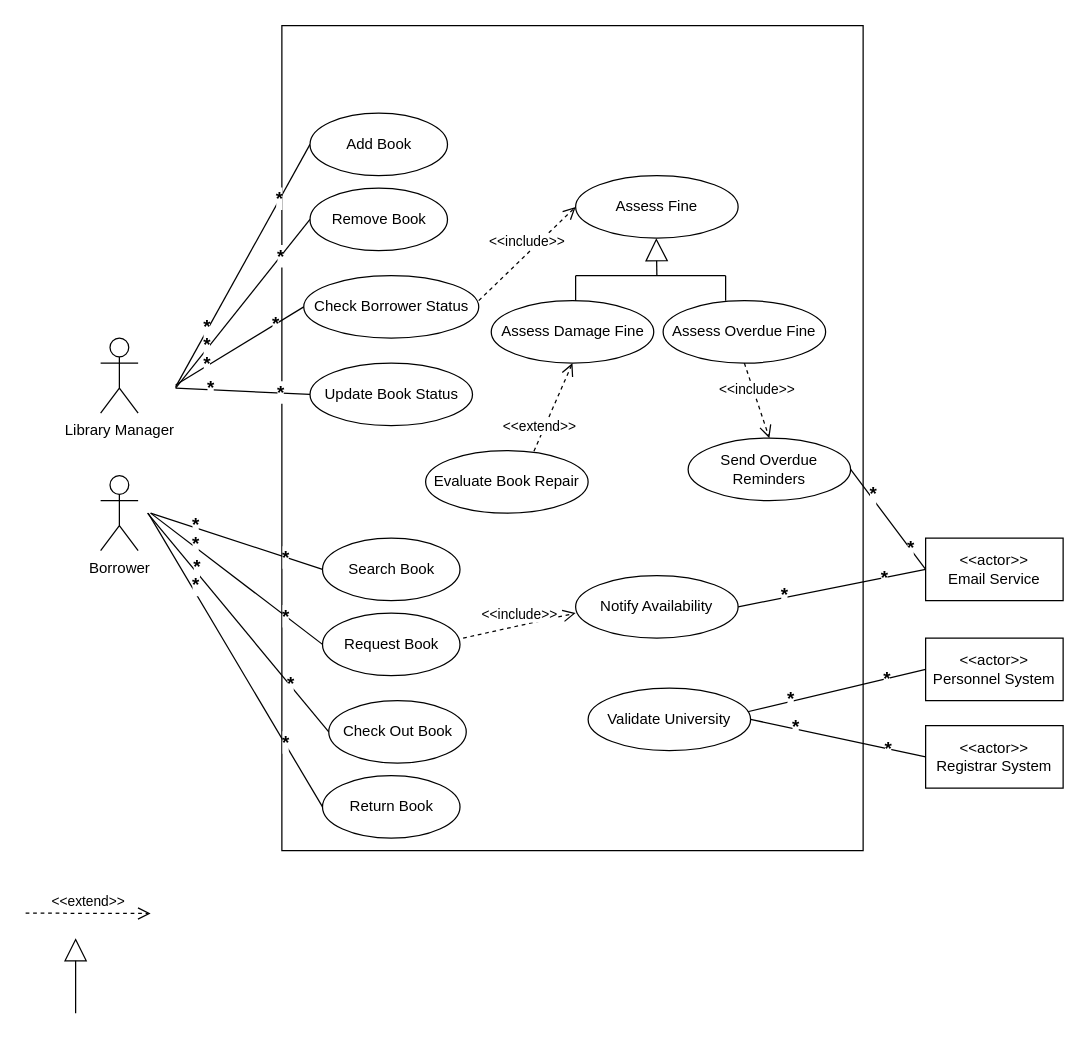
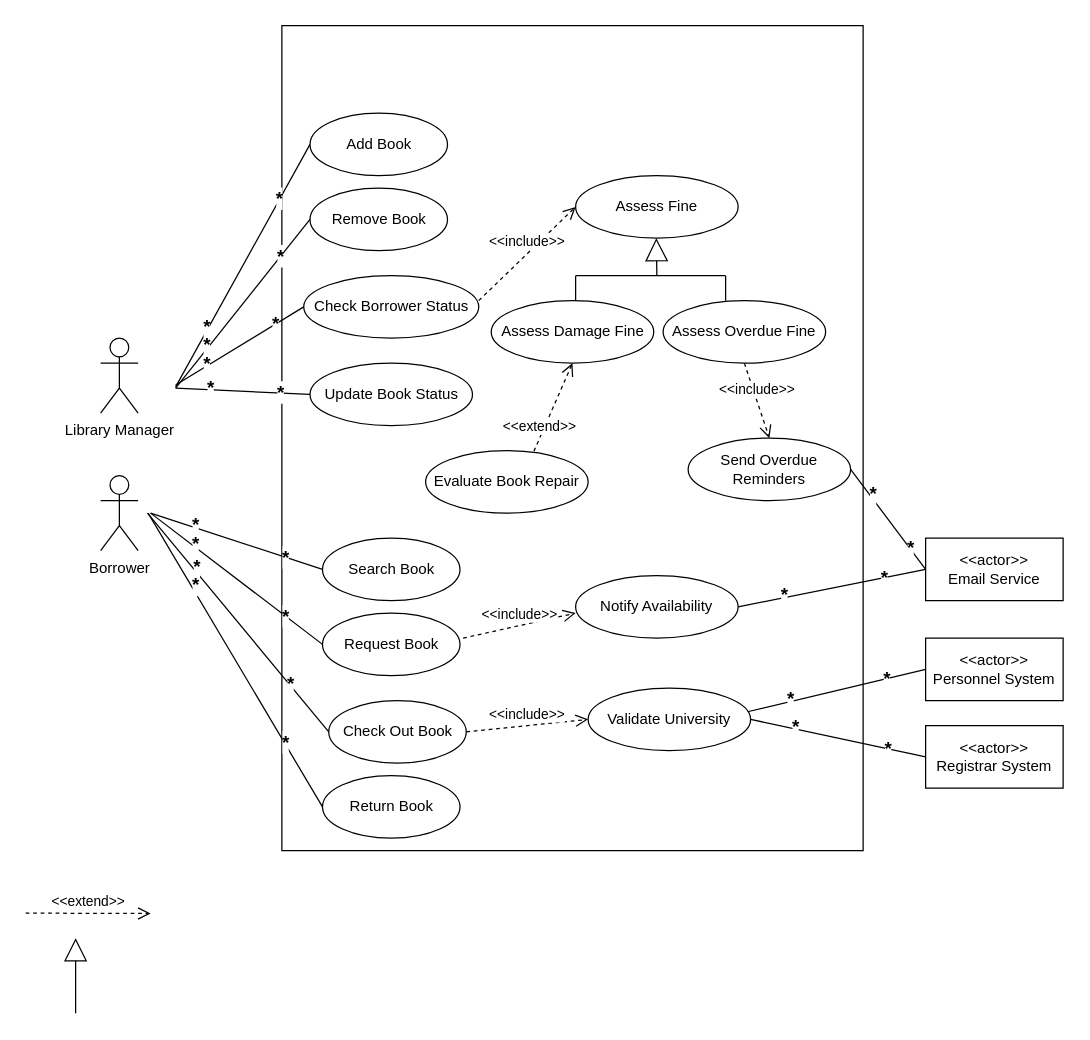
  <mxCell id="0" />
  <mxCell id="1" parent="0" />
  <mxCell id="2" value="Borrower" style="shape=umlActor;verticalLabelPosition=bottom;verticalAlign=top;html=1;" vertex="1" parent="1"><mxGeometry x="80" y="380" width="30" height="60" as="geometry" /></mxCell>
  <mxCell id="3" value="Library Manager" style="shape=umlActor;verticalLabelPosition=bottom;verticalAlign=top;html=1;" vertex="1" parent="1"><mxGeometry x="80" y="270" width="30" height="60" as="geometry" /></mxCell>
  <mxCell id="4" value="" style="html=1;whiteSpace=wrap;" vertex="1" parent="1"><mxGeometry x="225" y="20" width="465" height="660" as="geometry" /></mxCell>
  <mxCell id="5" value="" style="endArrow=none;html=1;rounded=0;entryX=0;entryY=0.5;entryDx=0;entryDy=0;" edge="1" parent="1" target="32"><mxGeometry width="50" height="50" relative="1" as="geometry"><mxPoint x="140" y="309" as="sourcePoint" /><mxPoint x="235" y="313" as="targetPoint" /></mxGeometry></mxCell>
  <mxCell id="6" value="&lt;font style=&quot;font-size: 15px;&quot;&gt;&lt;b&gt;*&lt;/b&gt;&lt;/font&gt;" style="edgeLabel;html=1;align=center;verticalAlign=middle;resizable=0;points=[];" vertex="1" connectable="0" parent="5"><mxGeometry x="-0.501" y="3" relative="1" as="geometry"><mxPoint as="offset" /></mxGeometry></mxCell>
  <mxCell id="7" value="&lt;font style=&quot;font-size: 15px;&quot;&gt;&lt;b&gt;*&lt;/b&gt;&lt;/font&gt;" style="edgeLabel;html=1;align=center;verticalAlign=middle;resizable=0;points=[];" vertex="1" connectable="0" parent="5"><mxGeometry x="0.561" y="1" relative="1" as="geometry"><mxPoint as="offset" /></mxGeometry></mxCell>
  <mxCell id="8" value="" style="endArrow=none;html=1;rounded=0;entryX=0;entryY=0.5;entryDx=0;entryDy=0;" edge="1" parent="1" target="11"><mxGeometry width="50" height="50" relative="1" as="geometry"><mxPoint x="120" y="410" as="sourcePoint" /><mxPoint x="235" y="375" as="targetPoint" /></mxGeometry></mxCell>
  <mxCell id="9" value="&lt;font style=&quot;font-size: 15px;&quot;&gt;&lt;b&gt;*&lt;/b&gt;&lt;/font&gt;" style="edgeLabel;html=1;align=center;verticalAlign=middle;resizable=0;points=[];" vertex="1" connectable="0" parent="8"><mxGeometry x="-0.501" y="3" relative="1" as="geometry"><mxPoint as="offset" /></mxGeometry></mxCell>
  <mxCell id="10" value="&lt;font style=&quot;font-size: 15px;&quot;&gt;&lt;b&gt;*&lt;/b&gt;&lt;/font&gt;" style="edgeLabel;html=1;align=center;verticalAlign=middle;resizable=0;points=[];" vertex="1" connectable="0" parent="8"><mxGeometry x="0.561" y="1" relative="1" as="geometry"><mxPoint as="offset" /></mxGeometry></mxCell>
  <mxCell id="11" value="Search Book" style="ellipse;whiteSpace=wrap;html=1;" vertex="1" parent="1"><mxGeometry x="257.5" y="430" width="110" height="50" as="geometry" /></mxCell>
  <mxCell id="12" value="Request Book" style="ellipse;whiteSpace=wrap;html=1;" vertex="1" parent="1"><mxGeometry x="257.5" y="490" width="110" height="50" as="geometry" /></mxCell>
  <mxCell id="13" value="Check Out Book" style="ellipse;whiteSpace=wrap;html=1;" vertex="1" parent="1"><mxGeometry x="262.5" y="560" width="110" height="50" as="geometry" /></mxCell>
  <mxCell id="14" value="&amp;lt;&amp;lt;actor&amp;gt;&amp;gt;&lt;br&gt;Registrar System" style="html=1;whiteSpace=wrap;" vertex="1" parent="1"><mxGeometry x="740" y="580" width="110" height="50" as="geometry" /></mxCell>
  <mxCell id="15" value="" style="endArrow=none;html=1;rounded=0;entryX=0;entryY=0.5;entryDx=0;entryDy=0;" edge="1" parent="1" target="12"><mxGeometry width="50" height="50" relative="1" as="geometry"><mxPoint x="120" y="410" as="sourcePoint" /><mxPoint x="240" y="407.5" as="targetPoint" /></mxGeometry></mxCell>
  <mxCell id="16" value="&lt;font style=&quot;font-size: 15px;&quot;&gt;&lt;b&gt;*&lt;/b&gt;&lt;/font&gt;" style="edgeLabel;html=1;align=center;verticalAlign=middle;resizable=0;points=[];" vertex="1" connectable="0" parent="15"><mxGeometry x="-0.501" y="3" relative="1" as="geometry"><mxPoint as="offset" /></mxGeometry></mxCell>
  <mxCell id="17" value="&lt;font style=&quot;font-size: 15px;&quot;&gt;&lt;b&gt;*&lt;/b&gt;&lt;/font&gt;" style="edgeLabel;html=1;align=center;verticalAlign=middle;resizable=0;points=[];" vertex="1" connectable="0" parent="15"><mxGeometry x="0.561" y="1" relative="1" as="geometry"><mxPoint as="offset" /></mxGeometry></mxCell>
  <mxCell id="18" value="" style="endArrow=none;html=1;rounded=0;entryX=0;entryY=0.5;entryDx=0;entryDy=0;" edge="1" parent="1" target="13"><mxGeometry width="50" height="50" relative="1" as="geometry"><mxPoint x="117.5" y="410" as="sourcePoint" /><mxPoint x="237.5" y="465" as="targetPoint" /></mxGeometry></mxCell>
  <mxCell id="19" value="&lt;font style=&quot;font-size: 15px;&quot;&gt;&lt;b&gt;*&lt;/b&gt;&lt;/font&gt;" style="edgeLabel;html=1;align=center;verticalAlign=middle;resizable=0;points=[];" vertex="1" connectable="0" parent="18"><mxGeometry x="-0.501" y="3" relative="1" as="geometry"><mxPoint as="offset" /></mxGeometry></mxCell>
  <mxCell id="20" value="&lt;font style=&quot;font-size: 15px;&quot;&gt;&lt;b&gt;*&lt;/b&gt;&lt;/font&gt;" style="edgeLabel;html=1;align=center;verticalAlign=middle;resizable=0;points=[];" vertex="1" connectable="0" parent="18"><mxGeometry x="0.561" y="1" relative="1" as="geometry"><mxPoint as="offset" /></mxGeometry></mxCell>
  <mxCell id="21" value="" style="endArrow=none;html=1;rounded=0;entryX=0;entryY=0.5;entryDx=0;entryDy=0;exitX=1;exitY=0.5;exitDx=0;exitDy=0;" edge="1" parent="1" source="28" target="14"><mxGeometry width="50" height="50" relative="1" as="geometry"><mxPoint x="347.5" y="525" as="sourcePoint" /><mxPoint x="465.5" y="520" as="targetPoint" /></mxGeometry></mxCell>
  <mxCell id="22" value="&lt;font style=&quot;font-size: 15px;&quot;&gt;&lt;b&gt;*&lt;/b&gt;&lt;/font&gt;" style="edgeLabel;html=1;align=center;verticalAlign=middle;resizable=0;points=[];" vertex="1" connectable="0" parent="21"><mxGeometry x="-0.501" y="3" relative="1" as="geometry"><mxPoint as="offset" /></mxGeometry></mxCell>
  <mxCell id="23" value="&lt;font style=&quot;font-size: 15px;&quot;&gt;&lt;b&gt;*&lt;/b&gt;&lt;/font&gt;" style="edgeLabel;html=1;align=center;verticalAlign=middle;resizable=0;points=[];" vertex="1" connectable="0" parent="21"><mxGeometry x="0.561" y="1" relative="1" as="geometry"><mxPoint as="offset" /></mxGeometry></mxCell>
  <mxCell id="24" value="&amp;lt;&amp;lt;actor&amp;gt;&amp;gt;&lt;br&gt;Personnel System" style="html=1;whiteSpace=wrap;" vertex="1" parent="1"><mxGeometry x="740" y="510" width="110" height="50" as="geometry" /></mxCell>
  <mxCell id="25" value="" style="endArrow=none;html=1;rounded=0;entryX=0;entryY=0.5;entryDx=0;entryDy=0;exitX=0.969;exitY=0.386;exitDx=0;exitDy=0;exitPerimeter=0;" edge="1" parent="1" source="28" target="24"><mxGeometry width="50" height="50" relative="1" as="geometry"><mxPoint x="420" y="500" as="sourcePoint" /><mxPoint x="470" y="510" as="targetPoint" /></mxGeometry></mxCell>
  <mxCell id="26" value="&lt;font style=&quot;font-size: 15px;&quot;&gt;&lt;b&gt;*&lt;/b&gt;&lt;/font&gt;" style="edgeLabel;html=1;align=center;verticalAlign=middle;resizable=0;points=[];" vertex="1" connectable="0" parent="25"><mxGeometry x="-0.501" y="3" relative="1" as="geometry"><mxPoint as="offset" /></mxGeometry></mxCell>
  <mxCell id="27" value="&lt;font style=&quot;font-size: 15px;&quot;&gt;&lt;b&gt;*&lt;/b&gt;&lt;/font&gt;" style="edgeLabel;html=1;align=center;verticalAlign=middle;resizable=0;points=[];" vertex="1" connectable="0" parent="25"><mxGeometry x="0.561" y="1" relative="1" as="geometry"><mxPoint as="offset" /></mxGeometry></mxCell>
  <mxCell id="28" value="Validate University" style="ellipse;whiteSpace=wrap;html=1;" vertex="1" parent="1"><mxGeometry x="470" y="550" width="130" height="50" as="geometry" /></mxCell>
+ <mxCell id="29" value="&amp;lt;&amp;lt;include&amp;gt;&amp;gt;" style="html=1;verticalAlign=bottom;endArrow=open;dashed=1;endSize=8;curved=0;rounded=0;exitX=1;exitY=0.5;exitDx=0;exitDy=0;entryX=0;entryY=0.5;entryDx=0;entryDy=0;" edge="1" parent="1" source="13" target="28"><mxGeometry relative="1" as="geometry"><mxPoint x="440" y="514.62" as="sourcePoint" /><mxPoint x="360" y="514.62" as="targetPoint" /></mxGeometry></mxCell>
  <mxCell id="30" value="&amp;lt;&amp;lt;extend&amp;gt;&amp;gt;" style="html=1;verticalAlign=bottom;endArrow=open;dashed=1;endSize=8;curved=0;rounded=0;entryX=0.5;entryY=1;entryDx=0;entryDy=0;exitX=0.5;exitY=1;exitDx=0;exitDy=0;" edge="1" parent="1" source="66" target="59"><mxGeometry relative="1" as="geometry"><mxPoint x="10" y="720" as="sourcePoint" /><mxPoint x="110" y="720.31" as="targetPoint" /><mxPoint as="offset" /></mxGeometry></mxCell>
  <mxCell id="31" value="" style="endArrow=block;endSize=16;endFill=0;html=1;rounded=0;" edge="1" parent="1"><mxGeometry width="160" relative="1" as="geometry"><mxPoint x="60" y="810" as="sourcePoint" /><mxPoint x="60" y="750" as="targetPoint" /></mxGeometry></mxCell>
  <mxCell id="32" value="Add Book" style="ellipse;whiteSpace=wrap;html=1;" vertex="1" parent="1"><mxGeometry x="247.5" y="90" width="110" height="50" as="geometry" /></mxCell>
  <mxCell id="33" value="Remove Book" style="ellipse;whiteSpace=wrap;html=1;" vertex="1" parent="1"><mxGeometry x="247.5" y="150" width="110" height="50" as="geometry" /></mxCell>
  <mxCell id="34" value="" style="endArrow=none;html=1;rounded=0;entryX=0;entryY=0.5;entryDx=0;entryDy=0;" edge="1" parent="1" target="33"><mxGeometry width="50" height="50" relative="1" as="geometry"><mxPoint x="140" y="310" as="sourcePoint" /><mxPoint x="260" y="265" as="targetPoint" /></mxGeometry></mxCell>
  <mxCell id="35" value="&lt;font style=&quot;font-size: 15px;&quot;&gt;&lt;b&gt;*&lt;/b&gt;&lt;/font&gt;" style="edgeLabel;html=1;align=center;verticalAlign=middle;resizable=0;points=[];" vertex="1" connectable="0" parent="34"><mxGeometry x="-0.501" y="3" relative="1" as="geometry"><mxPoint as="offset" /></mxGeometry></mxCell>
  <mxCell id="36" value="&lt;font style=&quot;font-size: 15px;&quot;&gt;&lt;b&gt;*&lt;/b&gt;&lt;/font&gt;" style="edgeLabel;html=1;align=center;verticalAlign=middle;resizable=0;points=[];" vertex="1" connectable="0" parent="34"><mxGeometry x="0.561" y="1" relative="1" as="geometry"><mxPoint as="offset" /></mxGeometry></mxCell>
  <mxCell id="37" value="Return Book" style="ellipse;whiteSpace=wrap;html=1;" vertex="1" parent="1"><mxGeometry x="257.5" y="620" width="110" height="50" as="geometry" /></mxCell>
  <mxCell id="38" value="" style="endArrow=none;html=1;rounded=0;entryX=0;entryY=0.5;entryDx=0;entryDy=0;" edge="1" parent="1" target="37"><mxGeometry width="50" height="50" relative="1" as="geometry"><mxPoint x="118" y="410" as="sourcePoint" /><mxPoint x="265.5" y="545" as="targetPoint" /></mxGeometry></mxCell>
  <mxCell id="39" value="&lt;font style=&quot;font-size: 15px;&quot;&gt;&lt;b&gt;*&lt;/b&gt;&lt;/font&gt;" style="edgeLabel;html=1;align=center;verticalAlign=middle;resizable=0;points=[];" vertex="1" connectable="0" parent="38"><mxGeometry x="-0.501" y="3" relative="1" as="geometry"><mxPoint as="offset" /></mxGeometry></mxCell>
  <mxCell id="40" value="&lt;font style=&quot;font-size: 15px;&quot;&gt;&lt;b&gt;*&lt;/b&gt;&lt;/font&gt;" style="edgeLabel;html=1;align=center;verticalAlign=middle;resizable=0;points=[];" vertex="1" connectable="0" parent="38"><mxGeometry x="0.561" y="1" relative="1" as="geometry"><mxPoint as="offset" /></mxGeometry></mxCell>
  <mxCell id="41" value="&amp;lt;&amp;lt;include&amp;gt;&amp;gt;" style="html=1;verticalAlign=bottom;endArrow=open;dashed=1;endSize=8;curved=0;rounded=0;entryX=0;entryY=0.6;entryDx=0;entryDy=0;entryPerimeter=0;" edge="1" parent="1" target="42"><mxGeometry relative="1" as="geometry"><mxPoint x="370" y="510" as="sourcePoint" /><mxPoint x="455" y="430" as="targetPoint" /></mxGeometry></mxCell>
  <mxCell id="42" value="Notify Availability" style="ellipse;whiteSpace=wrap;html=1;" vertex="1" parent="1"><mxGeometry x="460" y="460" width="130" height="50" as="geometry" /></mxCell>
  <mxCell id="43" value="&amp;lt;&amp;lt;actor&amp;gt;&amp;gt;&lt;br&gt;Email Service" style="html=1;whiteSpace=wrap;" vertex="1" parent="1"><mxGeometry x="740" y="430" width="110" height="50" as="geometry" /></mxCell>
  <mxCell id="44" value="" style="endArrow=none;html=1;rounded=0;entryX=0;entryY=0.5;entryDx=0;entryDy=0;exitX=1;exitY=0.5;exitDx=0;exitDy=0;" edge="1" parent="1" source="42" target="43"><mxGeometry width="50" height="50" relative="1" as="geometry"><mxPoint x="580" y="410" as="sourcePoint" /><mxPoint x="724" y="346" as="targetPoint" /></mxGeometry></mxCell>
  <mxCell id="45" value="&lt;font style=&quot;font-size: 15px;&quot;&gt;&lt;b&gt;*&lt;/b&gt;&lt;/font&gt;" style="edgeLabel;html=1;align=center;verticalAlign=middle;resizable=0;points=[];" vertex="1" connectable="0" parent="44"><mxGeometry x="-0.501" y="3" relative="1" as="geometry"><mxPoint as="offset" /></mxGeometry></mxCell>
  <mxCell id="46" value="&lt;font style=&quot;font-size: 15px;&quot;&gt;&lt;b&gt;*&lt;/b&gt;&lt;/font&gt;" style="edgeLabel;html=1;align=center;verticalAlign=middle;resizable=0;points=[];" vertex="1" connectable="0" parent="44"><mxGeometry x="0.561" y="1" relative="1" as="geometry"><mxPoint as="offset" /></mxGeometry></mxCell>
  <mxCell id="47" value="Check Borrower Status" style="ellipse;whiteSpace=wrap;html=1;" vertex="1" parent="1"><mxGeometry x="242.5" y="220" width="140" height="50" as="geometry" /></mxCell>
  <mxCell id="48" value="" style="endArrow=none;html=1;rounded=0;entryX=0;entryY=0.5;entryDx=0;entryDy=0;" edge="1" parent="1" target="47"><mxGeometry width="50" height="50" relative="1" as="geometry"><mxPoint x="140" y="307.5" as="sourcePoint" /><mxPoint x="250" y="292.5" as="targetPoint" /></mxGeometry></mxCell>
  <mxCell id="49" value="&lt;font style=&quot;font-size: 15px;&quot;&gt;&lt;b&gt;*&lt;/b&gt;&lt;/font&gt;" style="edgeLabel;html=1;align=center;verticalAlign=middle;resizable=0;points=[];" vertex="1" connectable="0" parent="48"><mxGeometry x="-0.501" y="3" relative="1" as="geometry"><mxPoint as="offset" /></mxGeometry></mxCell>
  <mxCell id="50" value="&lt;font style=&quot;font-size: 15px;&quot;&gt;&lt;b&gt;*&lt;/b&gt;&lt;/font&gt;" style="edgeLabel;html=1;align=center;verticalAlign=middle;resizable=0;points=[];" vertex="1" connectable="0" parent="48"><mxGeometry x="0.561" y="1" relative="1" as="geometry"><mxPoint as="offset" /></mxGeometry></mxCell>
  <mxCell id="51" value="Update Book Status" style="ellipse;whiteSpace=wrap;html=1;" vertex="1" parent="1"><mxGeometry x="247.5" y="290" width="130" height="50" as="geometry" /></mxCell>
  <mxCell id="52" value="" style="endArrow=none;html=1;rounded=0;entryX=0;entryY=0.5;entryDx=0;entryDy=0;" edge="1" parent="1" target="51"><mxGeometry width="50" height="50" relative="1" as="geometry"><mxPoint x="140" y="310" as="sourcePoint" /><mxPoint x="245" y="287.5" as="targetPoint" /></mxGeometry></mxCell>
  <mxCell id="53" value="&lt;font style=&quot;font-size: 15px;&quot;&gt;&lt;b&gt;*&lt;/b&gt;&lt;/font&gt;" style="edgeLabel;html=1;align=center;verticalAlign=middle;resizable=0;points=[];" vertex="1" connectable="0" parent="52"><mxGeometry x="-0.501" y="3" relative="1" as="geometry"><mxPoint as="offset" /></mxGeometry></mxCell>
  <mxCell id="54" value="&lt;font style=&quot;font-size: 15px;&quot;&gt;&lt;b&gt;*&lt;/b&gt;&lt;/font&gt;" style="edgeLabel;html=1;align=center;verticalAlign=middle;resizable=0;points=[];" vertex="1" connectable="0" parent="52"><mxGeometry x="0.561" y="1" relative="1" as="geometry"><mxPoint as="offset" /></mxGeometry></mxCell>
  <mxCell id="55" value="Assess Fine" style="ellipse;whiteSpace=wrap;html=1;" vertex="1" parent="1"><mxGeometry x="460" y="140" width="130" height="50" as="geometry" /></mxCell>
  <mxCell id="56" value="&amp;lt;&amp;lt;include&amp;gt;&amp;gt;" style="html=1;verticalAlign=bottom;endArrow=open;dashed=1;endSize=8;curved=0;rounded=0;entryX=0;entryY=0.5;entryDx=0;entryDy=0;exitX=0.959;exitY=0.395;exitDx=0;exitDy=0;exitPerimeter=0;" edge="1" parent="1" target="55"><mxGeometry relative="1" as="geometry"><mxPoint x="382.5" y="240" as="sourcePoint" /><mxPoint x="469.5" y="150" as="targetPoint" /></mxGeometry></mxCell>
  <mxCell id="57" value="" style="endArrow=block;endSize=16;endFill=0;html=1;rounded=0;" edge="1" parent="1"><mxGeometry width="160" relative="1" as="geometry"><mxPoint x="525" y="220" as="sourcePoint" /><mxPoint x="524.52" as="targetPoint" y="190" /></mxGeometry></mxCell>
  <mxCell id="58" value="" style="endArrow=none;html=1;rounded=0;" edge="1" parent="1"><mxGeometry width="50" height="50" relative="1" as="geometry"><mxPoint x="460" y="220" as="sourcePoint" /><mxPoint x="580" y="220" as="targetPoint" /></mxGeometry></mxCell>
  <mxCell id="59" value="Assess Damage Fine" style="ellipse;whiteSpace=wrap;html=1;" vertex="1" parent="1"><mxGeometry x="392.5" y="240" width="130" height="50" as="geometry" /></mxCell>
  <mxCell id="60" value="Assess Overdue Fine" style="ellipse;whiteSpace=wrap;html=1;" vertex="1" parent="1"><mxGeometry x="530" y="240" width="130" height="50" as="geometry" /></mxCell>
  <mxCell id="61" value="" style="endArrow=none;html=1;rounded=0;" edge="1" parent="1"><mxGeometry width="50" height="50" relative="1" as="geometry"><mxPoint x="460" y="240" as="sourcePoint" /><mxPoint x="460" y="220" as="targetPoint" /></mxGeometry></mxCell>
  <mxCell id="62" value="" style="endArrow=none;html=1;rounded=0;" edge="1" parent="1"><mxGeometry width="50" height="50" relative="1" as="geometry"><mxPoint x="580" y="240" as="sourcePoint" /><mxPoint x="580" y="220" as="targetPoint" /></mxGeometry></mxCell>
  <mxCell id="63" value="&amp;lt;&amp;lt;include&amp;gt;&amp;gt;" style="html=1;verticalAlign=bottom;endArrow=open;dashed=1;endSize=8;curved=0;rounded=0;entryX=0.5;entryY=0;entryDx=0;entryDy=0;exitX=0.5;exitY=1;exitDx=0;exitDy=0;" edge="1" parent="1" source="60" target="64"><mxGeometry relative="1" as="geometry"><mxPoint x="520" y="330" as="sourcePoint" /><mxPoint x="610" y="310" as="targetPoint" /></mxGeometry></mxCell>
  <mxCell id="64" value="Send Overdue Reminders" style="ellipse;whiteSpace=wrap;html=1;" vertex="1" parent="1"><mxGeometry x="550" y="350" width="130" height="50" as="geometry" /></mxCell>
  <mxCell id="65" value="&amp;lt;&amp;lt;extend&amp;gt;&amp;gt;" style="html=1;verticalAlign=bottom;endArrow=open;dashed=1;endSize=8;curved=0;rounded=0;" edge="1" parent="1"><mxGeometry relative="1" as="geometry"><mxPoint x="20" y="730" as="sourcePoint" /><mxPoint x="120" y="730.31" as="targetPoint" /><mxPoint as="offset" /></mxGeometry></mxCell>
  <mxCell id="66" value="Evaluate Book Repair" style="ellipse;whiteSpace=wrap;html=1;" vertex="1" parent="1"><mxGeometry x="340" y="360" width="130" height="50" as="geometry" /></mxCell>
  <mxCell id="67" value="" style="endArrow=none;html=1;rounded=0;entryX=0;entryY=0.5;entryDx=0;entryDy=0;exitX=1;exitY=0.5;exitDx=0;exitDy=0;" edge="1" parent="1" source="64" target="43"><mxGeometry width="50" height="50" relative="1" as="geometry"><mxPoint x="600" y="495" as="sourcePoint" /><mxPoint x="750" y="465" as="targetPoint" /></mxGeometry></mxCell>
  <mxCell id="68" value="&lt;font style=&quot;font-size: 15px;&quot;&gt;&lt;b&gt;*&lt;/b&gt;&lt;/font&gt;" style="edgeLabel;html=1;align=center;verticalAlign=middle;resizable=0;points=[];" vertex="1" connectable="0" parent="67"><mxGeometry x="-0.501" y="3" relative="1" as="geometry"><mxPoint as="offset" /></mxGeometry></mxCell>
  <mxCell id="69" value="&lt;font style=&quot;font-size: 15px;&quot;&gt;&lt;b&gt;*&lt;/b&gt;&lt;/font&gt;" style="edgeLabel;html=1;align=center;verticalAlign=middle;resizable=0;points=[];" vertex="1" connectable="0" parent="67"><mxGeometry x="0.561" y="1" relative="1" as="geometry"><mxPoint as="offset" /></mxGeometry></mxCell>
